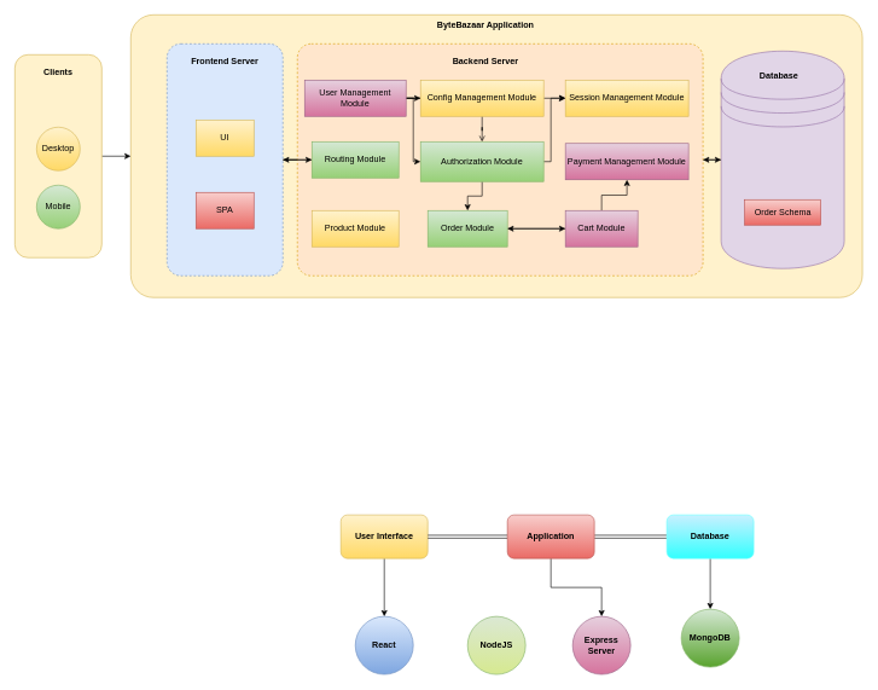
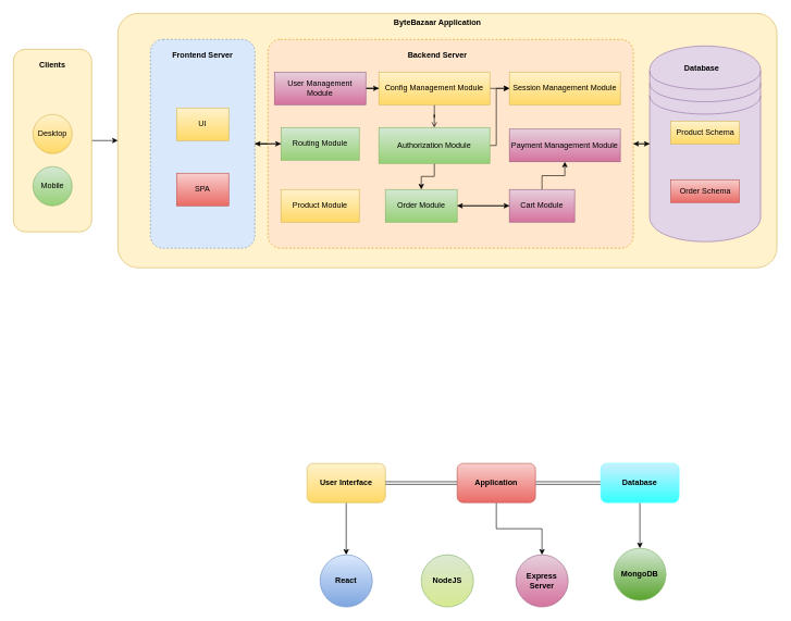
  <mxCell id="0" />
  <mxCell id="1" parent="0" />
  <mxCell id="2" value="" style="rounded=1;whiteSpace=wrap;html=1;arcSize=8;fillColor=#fff2cc;strokeColor=#d6b656;" vertex="1" parent="1"><mxGeometry x="180" y="20" width="1010" height="390" as="geometry" /></mxCell>
  <mxCell id="3" style="edgeStyle=orthogonalEdgeStyle;rounded=0;orthogonalLoop=1;jettySize=auto;html=1;" edge="1" parent="1" source="4"><mxGeometry relative="1" as="geometry"><mxPoint x="970" y="220" as="targetPoint" /></mxGeometry></mxCell>
  <mxCell id="4" value="" style="shape=datastore;whiteSpace=wrap;html=1;fillColor=#e1d5e7;strokeColor=#9673a6;" vertex="1" parent="1"><mxGeometry x="995" y="70" width="170" height="300" as="geometry" /></mxCell>
  <mxCell id="5" style="edgeStyle=orthogonalEdgeStyle;rounded=0;orthogonalLoop=1;jettySize=auto;html=1;entryX=0;entryY=0.5;entryDx=0;entryDy=0;" edge="1" parent="1" source="6" target="2"><mxGeometry relative="1" as="geometry"><mxPoint x="150" y="230" as="targetPoint" /></mxGeometry></mxCell>
  <mxCell id="6" value="" style="rounded=1;whiteSpace=wrap;html=1;align=center;fillColor=#fff2cc;strokeColor=#d6b656;" vertex="1" parent="1"><mxGeometry x="20" y="75" width="120" height="280" as="geometry" /></mxCell>
  <mxCell id="7" value="Desktop" style="ellipse;whiteSpace=wrap;html=1;aspect=fixed;fillColor=#fff2cc;gradientColor=#ffd966;strokeColor=#d6b656;" vertex="1" parent="1"><mxGeometry x="50" y="175" width="60" height="60" as="geometry" /></mxCell>
  <mxCell id="8" value="Mobile" style="ellipse;whiteSpace=wrap;html=1;aspect=fixed;fillColor=#d5e8d4;gradientColor=#97d077;strokeColor=#82b366;" vertex="1" parent="1"><mxGeometry x="50" y="255" width="60" height="60" as="geometry" /></mxCell>
  <mxCell id="9" value="&lt;b&gt;Clients&lt;/b&gt;" style="text;html=1;align=center;verticalAlign=middle;whiteSpace=wrap;rounded=0;" vertex="1" parent="1"><mxGeometry x="50" y="85" width="60" height="30" as="geometry" /></mxCell>
  <mxCell id="10" value="&lt;b&gt;ByteBazaar Application&lt;/b&gt;" style="text;html=1;align=center;verticalAlign=middle;whiteSpace=wrap;rounded=0;" vertex="1" parent="1"><mxGeometry x="590" y="20" width="160" height="30" as="geometry" /></mxCell>
  <mxCell id="11" style="edgeStyle=orthogonalEdgeStyle;rounded=0;orthogonalLoop=1;jettySize=auto;html=1;exitX=1;exitY=0.5;exitDx=0;exitDy=0;entryX=0;entryY=0.5;entryDx=0;entryDy=0;" edge="1" parent="1" source="12" target="34"><mxGeometry relative="1" as="geometry" /></mxCell>
  <mxCell id="12" value="" style="rounded=1;whiteSpace=wrap;html=1;dashed=1;arcSize=12;fillColor=#dae8fc;strokeColor=#6c8ebf;" vertex="1" parent="1"><mxGeometry x="230" y="60" width="160" height="320" as="geometry" /></mxCell>
  <mxCell id="13" value="&lt;b&gt;Frontend Server&lt;/b&gt;" style="text;html=1;align=center;verticalAlign=middle;whiteSpace=wrap;rounded=0;" vertex="1" parent="1"><mxGeometry x="230" y="70" width="160" height="30" as="geometry" /></mxCell>
  <mxCell id="14" value="UI" style="rounded=0;whiteSpace=wrap;html=1;fillColor=#fff2cc;gradientColor=#ffd966;strokeColor=#d6b656;" vertex="1" parent="1"><mxGeometry x="270" y="165" width="80" height="50" as="geometry" /></mxCell>
  <mxCell id="15" value="SPA" style="rounded=0;whiteSpace=wrap;html=1;fillColor=#f8cecc;gradientColor=#ea6b66;strokeColor=#b85450;" vertex="1" parent="1"><mxGeometry x="270" y="265" width="80" height="50" as="geometry" /></mxCell>
  <mxCell id="16" value="" style="rounded=1;whiteSpace=wrap;html=1;dashed=1;arcSize=6;fillColor=#ffe6cc;strokeColor=#d79b00;" vertex="1" parent="1"><mxGeometry x="410" y="60" width="560" height="320" as="geometry" /></mxCell>
  <mxCell id="17" style="edgeStyle=orthogonalEdgeStyle;rounded=0;orthogonalLoop=1;jettySize=auto;html=1;exitX=1;exitY=0.5;exitDx=0;exitDy=0;entryX=0;entryY=0.5;entryDx=0;entryDy=0;" edge="1" parent="1" source="16" target="4"><mxGeometry relative="1" as="geometry" /></mxCell>
  <mxCell id="18" value="&lt;b&gt;Backend Server&lt;/b&gt;" style="text;html=1;align=center;verticalAlign=middle;whiteSpace=wrap;rounded=0;arcSize=6;" vertex="1" parent="1"><mxGeometry x="590" y="70" width="160" height="30" as="geometry" /></mxCell>
  <mxCell id="19" value="Product Module" style="rounded=0;whiteSpace=wrap;html=1;fillColor=#fff2cc;gradientColor=#ffd966;strokeColor=#d6b656;" vertex="1" parent="1"><mxGeometry x="430" y="290" width="120" height="50" as="geometry" /></mxCell>
  <mxCell id="20" style="rounded=0;orthogonalLoop=1;jettySize=auto;html=1;entryX=0;entryY=0.5;entryDx=0;entryDy=0;" edge="1" parent="1" source="21" target="24"><mxGeometry relative="1" as="geometry"><Array as="points"><mxPoint x="710" y="315" /></Array></mxGeometry></mxCell>
  <mxCell id="21" value="Order Module" style="rounded=0;whiteSpace=wrap;html=1;fillColor=#d5e8d4;gradientColor=#97d077;strokeColor=#82b366;" vertex="1" parent="1"><mxGeometry x="590" y="290" width="110" height="50" as="geometry" /></mxCell>
  <mxCell id="22" style="edgeStyle=orthogonalEdgeStyle;rounded=0;orthogonalLoop=1;jettySize=auto;html=1;entryX=1;entryY=0.5;entryDx=0;entryDy=0;" edge="1" parent="1" source="24" target="21"><mxGeometry relative="1" as="geometry" /></mxCell>
  <mxCell id="23" style="edgeStyle=orthogonalEdgeStyle;rounded=0;orthogonalLoop=1;jettySize=auto;html=1;" edge="1" parent="1" source="24" target="25"><mxGeometry relative="1" as="geometry" /></mxCell>
  <mxCell id="24" value="Cart Module" style="rounded=0;whiteSpace=wrap;html=1;fillColor=#e6d0de;gradientColor=#d5739d;strokeColor=#996185;" vertex="1" parent="1"><mxGeometry x="780" y="290" width="100" height="50" as="geometry" /></mxCell>
  <mxCell id="25" value="Payment Management Module" style="rounded=0;whiteSpace=wrap;html=1;fillColor=#e6d0de;gradientColor=#d5739d;strokeColor=#996185;" vertex="1" parent="1"><mxGeometry x="780" y="197.5" width="170" height="50" as="geometry" /></mxCell>
  <mxCell id="26" value="Session Management Module" style="rounded=0;whiteSpace=wrap;html=1;fillColor=#fff2cc;gradientColor=#ffd966;strokeColor=#d6b656;" vertex="1" parent="1"><mxGeometry x="780" y="110" width="170" height="50" as="geometry" /></mxCell>
  <mxCell id="27" style="edgeStyle=orthogonalEdgeStyle;rounded=0;orthogonalLoop=1;jettySize=auto;html=1;entryX=0.5;entryY=0;entryDx=0;entryDy=0;" edge="1" parent="1" source="29" target="21"><mxGeometry relative="1" as="geometry" /></mxCell>
  <mxCell id="28" style="edgeStyle=orthogonalEdgeStyle;rounded=0;orthogonalLoop=1;jettySize=auto;html=1;entryX=0;entryY=0.5;entryDx=0;entryDy=0;" edge="1" parent="1" source="29" target="26"><mxGeometry relative="1" as="geometry"><Array as="points"><mxPoint x="760" y="223" /><mxPoint x="760" y="135" /></Array></mxGeometry></mxCell>
  <mxCell id="29" value="Authorization Module" style="rounded=0;whiteSpace=wrap;html=1;fillColor=#d5e8d4;gradientColor=#97d077;strokeColor=#82b366;" vertex="1" parent="1"><mxGeometry x="580" y="195" width="170" height="55" as="geometry" /></mxCell>
  <mxCell id="30" style="edgeStyle=orthogonalEdgeStyle;rounded=0;orthogonalLoop=1;jettySize=auto;html=1;" edge="1" parent="1" source="32" target="37"><mxGeometry relative="1" as="geometry" /></mxCell>
- <mxCell id="31" style="edgeStyle=orthogonalEdgeStyle;rounded=0;orthogonalLoop=1;jettySize=auto;html=1;entryX=0;entryY=0.5;entryDx=0;entryDy=0;" edge="1" parent="1" source="32" target="29"><mxGeometry relative="1" as="geometry"><Array as="points"><mxPoint x="570" y="135" /><mxPoint x="570" y="223" /></Array></mxGeometry></mxCell>
  <mxCell id="32" value="User Management Module" style="rounded=0;whiteSpace=wrap;html=1;fillColor=#e6d0de;gradientColor=#d5739d;strokeColor=#996185;" vertex="1" parent="1"><mxGeometry x="420" y="110" width="140" height="50" as="geometry" /></mxCell>
  <mxCell id="33" style="edgeStyle=orthogonalEdgeStyle;rounded=0;orthogonalLoop=1;jettySize=auto;html=1;" edge="1" parent="1" source="34"><mxGeometry relative="1" as="geometry"><mxPoint x="390" y="220" as="targetPoint" /></mxGeometry></mxCell>
  <mxCell id="34" value="Routing Module" style="rounded=0;whiteSpace=wrap;html=1;fillColor=#d5e8d4;gradientColor=#97d077;strokeColor=#82b366;" vertex="1" parent="1"><mxGeometry x="430" y="195" width="120" height="50" as="geometry" /></mxCell>
  <mxCell id="35" style="edgeStyle=orthogonalEdgeStyle;rounded=0;orthogonalLoop=1;jettySize=auto;html=1;endArrow=open;" edge="1" parent="1" source="37" target="29"><mxGeometry relative="1" as="geometry" /></mxCell>
  <mxCell id="36" style="edgeStyle=orthogonalEdgeStyle;rounded=0;orthogonalLoop=1;jettySize=auto;html=1;exitX=1;exitY=0.5;exitDx=0;exitDy=0;entryX=0;entryY=0.5;entryDx=0;entryDy=0;" edge="1" parent="1" source="37" target="26"><mxGeometry relative="1" as="geometry" /></mxCell>
  <mxCell id="37" value="Config Management Module" style="rounded=0;whiteSpace=wrap;html=1;fillColor=#fff2cc;gradientColor=#ffd966;strokeColor=#d6b656;" vertex="1" parent="1"><mxGeometry x="580" y="110" width="170" height="50" as="geometry" /></mxCell>
  <mxCell id="38" value="&lt;b&gt;Database&lt;/b&gt;" style="text;html=1;align=center;verticalAlign=middle;whiteSpace=wrap;rounded=0;" vertex="1" parent="1"><mxGeometry x="995" y="90" width="160" height="30" as="geometry" /></mxCell>
+ <mxCell id="39" value="Product Schema" style="rounded=0;whiteSpace=wrap;html=1;fillColor=#fff2cc;gradientColor=#ffd966;strokeColor=#d6b656;" vertex="1" parent="1"><mxGeometry x="1027.5" y="185" width="105" height="35" as="geometry" /></mxCell>
  <mxCell id="40" value="Order Schema" style="rounded=0;whiteSpace=wrap;html=1;fillColor=#f8cecc;gradientColor=#ea6b66;strokeColor=#b85450;" vertex="1" parent="1"><mxGeometry x="1027.5" y="275" width="105" height="35" as="geometry" /></mxCell>
  <mxCell id="41" style="edgeStyle=orthogonalEdgeStyle;rounded=0;orthogonalLoop=1;jettySize=auto;html=1;fontStyle=1" edge="1" parent="1" source="42" target="49"><mxGeometry relative="1" as="geometry" /></mxCell>
  <mxCell id="42" value="User Interface" style="rounded=1;whiteSpace=wrap;html=1;fillColor=#fff2cc;gradientColor=#ffd966;strokeColor=#d6b656;fontStyle=1" vertex="1" parent="1"><mxGeometry x="470" y="710" width="120" height="60" as="geometry" /></mxCell>
  <mxCell id="43" style="edgeStyle=orthogonalEdgeStyle;rounded=0;orthogonalLoop=1;jettySize=auto;html=1;entryX=0.5;entryY=0;entryDx=0;entryDy=0;fontStyle=1" edge="1" parent="1" source="46" target="51"><mxGeometry relative="1" as="geometry" /></mxCell>
  <mxCell id="44" style="edgeStyle=orthogonalEdgeStyle;rounded=0;orthogonalLoop=1;jettySize=auto;html=1;exitX=0;exitY=0.5;exitDx=0;exitDy=0;entryX=1;entryY=0.5;entryDx=0;entryDy=0;shape=link;fontStyle=1" edge="1" parent="1" source="46" target="42"><mxGeometry relative="1" as="geometry" /></mxCell>
  <mxCell id="45" style="edgeStyle=orthogonalEdgeStyle;rounded=0;orthogonalLoop=1;jettySize=auto;html=1;exitX=1;exitY=0.5;exitDx=0;exitDy=0;entryX=0;entryY=0.5;entryDx=0;entryDy=0;shape=link;fontStyle=1" edge="1" parent="1" source="46" target="48"><mxGeometry relative="1" as="geometry" /></mxCell>
  <mxCell id="46" value="Application" style="rounded=1;whiteSpace=wrap;html=1;fillColor=#f8cecc;gradientColor=#ea6b66;strokeColor=#b85450;fontStyle=1" vertex="1" parent="1"><mxGeometry x="700" y="710" width="120" height="60" as="geometry" /></mxCell>
  <mxCell id="47" value="" style="edgeStyle=orthogonalEdgeStyle;rounded=0;orthogonalLoop=1;jettySize=auto;html=1;fontStyle=1" edge="1" parent="1" source="48" target="52"><mxGeometry relative="1" as="geometry" /></mxCell>
  <mxCell id="48" value="Database" style="rounded=1;whiteSpace=wrap;html=1;fillColor=#C9F0FF;gradientColor=#33FFFF;strokeColor=#66FFFF;fontStyle=1" vertex="1" parent="1"><mxGeometry x="920" y="710" width="120" height="60" as="geometry" /></mxCell>
  <mxCell id="49" value="React" style="ellipse;whiteSpace=wrap;html=1;rounded=1;fillColor=#dae8fc;gradientColor=#7ea6e0;strokeColor=#6c8ebf;fontStyle=1" vertex="1" parent="1"><mxGeometry x="490" y="850" width="80" height="80" as="geometry" /></mxCell>
  <mxCell id="50" value="NodeJS" style="ellipse;whiteSpace=wrap;html=1;rounded=1;fillColor=#DBE8D4;gradientColor=#D6E990;strokeColor=#82b366;fontStyle=1" vertex="1" parent="1"><mxGeometry x="645" y="850" width="80" height="80" as="geometry" /></mxCell>
  <mxCell id="51" value="Express Server" style="ellipse;whiteSpace=wrap;html=1;rounded=1;fillColor=#e6d0de;gradientColor=#d5739d;strokeColor=#996185;fontStyle=1" vertex="1" parent="1"><mxGeometry x="790" y="850" width="80" height="80" as="geometry" /></mxCell>
  <mxCell id="52" value="MongoDB" style="ellipse;whiteSpace=wrap;html=1;rounded=1;fillColor=#d5e8d4;gradientColor=#59A32E;strokeColor=#82b366;fontStyle=1" vertex="1" parent="1"><mxGeometry x="940" y="840" width="80" height="80" as="geometry" /></mxCell>
  <mxCell id="53" style="edgeStyle=orthogonalEdgeStyle;rounded=0;orthogonalLoop=1;jettySize=auto;html=1;exitX=1;exitY=0.5;exitDx=0;exitDy=0;entryX=0;entryY=0.5;entryDx=0;entryDy=0;" edge="1" parent="1" source="12" target="34"><mxGeometry relative="1" as="geometry" /></mxCell>
